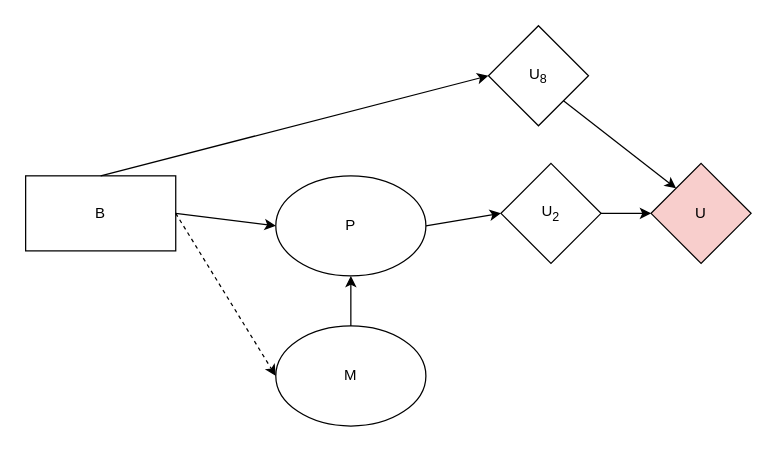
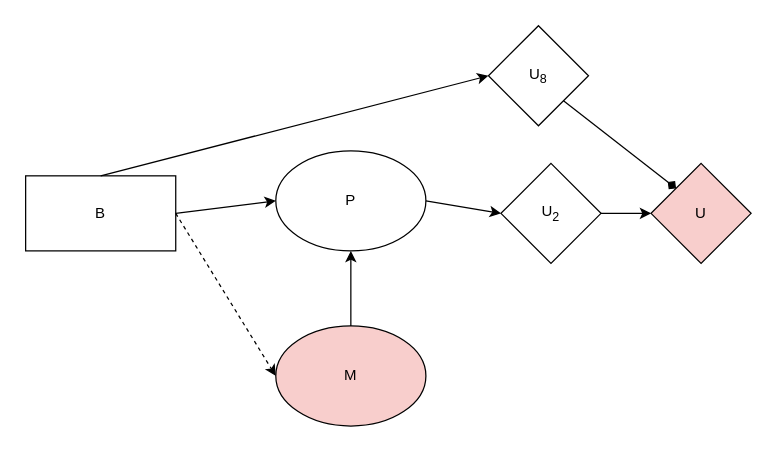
  <mxCell id="0" />
  <mxCell id="1" parent="0" />
  <mxCell id="2" value="B" style="rounded=0;whiteSpace=wrap;html=1;" vertex="1" parent="1"><mxGeometry x="20" y="140" width="120" height="60" as="geometry" /></mxCell>
- <mxCell id="3" value="P" style="ellipse;whiteSpace=wrap;html=1;" vertex="1" parent="1"><mxGeometry x="220" y="140" width="120" height="80" as="geometry" /></mxCell>
- <mxCell id="4" value="M" style="ellipse;whiteSpace=wrap;html=1;" vertex="1" parent="1"><mxGeometry x="220" y="260" width="120" height="80" as="geometry" /></mxCell>
+ <mxCell id="3" value="P" style="ellipse;whiteSpace=wrap;html=1;" vertex="1" parent="1"><mxGeometry x="220" y="120" width="120" height="80" as="geometry" /></mxCell>
+ <mxCell id="4" value="M" style="ellipse;whiteSpace=wrap;html=1;fillColor=#f8cecc;" vertex="1" parent="1"><mxGeometry x="220" y="260" width="120" height="80" as="geometry" /></mxCell>
  <mxCell id="5" value="U" style="rhombus;whiteSpace=wrap;html=1;fillColor=#f8cecc;" vertex="1" parent="1"><mxGeometry x="520" y="130" width="80" height="80" as="geometry" /></mxCell>
  <mxCell id="6" value="U&lt;sub&gt;8&lt;/sub&gt;" style="rhombus;whiteSpace=wrap;html=1;" vertex="1" parent="1"><mxGeometry x="390" y="20" width="80" height="80" as="geometry" /></mxCell>
  <mxCell id="7" value="U&lt;sub&gt;2&lt;/sub&gt;" style="rhombus;whiteSpace=wrap;html=1;" vertex="1" parent="1"><mxGeometry x="400" y="130" width="80" height="80" as="geometry" /></mxCell>
  <mxCell id="8" value="" style="endArrow=classic;html=1;exitX=0.5;exitY=0;exitDx=0;exitDy=0;entryX=0.5;entryY=1;entryDx=0;entryDy=0;" edge="1" parent="1" source="4" target="3"><mxGeometry width="50" height="50" relative="1" as="geometry"><mxPoint x="170" y="420" as="sourcePoint" /><mxPoint x="220" y="370" as="targetPoint" /></mxGeometry></mxCell>
  <mxCell id="9" value="" style="endArrow=classic;html=1;exitX=0.5;exitY=0;exitDx=0;exitDy=0;entryX=0;entryY=0.5;entryDx=0;entryDy=0;" edge="1" parent="1" source="2" target="6"><mxGeometry width="50" height="50" relative="1" as="geometry"><mxPoint x="100" y="370" as="sourcePoint" /><mxPoint x="150" y="320" as="targetPoint" /></mxGeometry></mxCell>
- <mxCell id="10" value="" style="endArrow=classic;html=1;exitX=1;exitY=1;exitDx=0;exitDy=0;entryX=0;entryY=0;entryDx=0;entryDy=0;" edge="1" parent="1" source="6" target="5"><mxGeometry width="50" height="50" relative="1" as="geometry"><mxPoint x="110" y="380" as="sourcePoint" /><mxPoint x="160" y="330" as="targetPoint" /></mxGeometry></mxCell>
+ <mxCell id="10" value="" style="endArrow=diamond;html=1;exitX=1;exitY=1;exitDx=0;exitDy=0;entryX=0;entryY=0;entryDx=0;entryDy=0;" edge="1" parent="1" source="6" target="5"><mxGeometry width="50" height="50" relative="1" as="geometry"><mxPoint x="110" y="380" as="sourcePoint" /><mxPoint x="160" y="330" as="targetPoint" /></mxGeometry></mxCell>
  <mxCell id="11" value="" style="endArrow=classic;html=1;exitX=1;exitY=0.5;exitDx=0;exitDy=0;entryX=0;entryY=0.5;entryDx=0;entryDy=0;" edge="1" parent="1" source="7" target="5"><mxGeometry width="50" height="50" relative="1" as="geometry"><mxPoint x="120" y="390" as="sourcePoint" /><mxPoint x="170" y="340" as="targetPoint" /></mxGeometry></mxCell>
  <mxCell id="12" value="" style="endArrow=classic;html=1;exitX=1;exitY=0.5;exitDx=0;exitDy=0;entryX=0;entryY=0.5;entryDx=0;entryDy=0;" edge="1" parent="1" source="3" target="7"><mxGeometry width="50" height="50" relative="1" as="geometry"><mxPoint x="130" y="400" as="sourcePoint" /><mxPoint x="180" y="350" as="targetPoint" /></mxGeometry></mxCell>
  <mxCell id="13" value="" style="endArrow=classic;html=1;exitX=1;exitY=0.5;exitDx=0;exitDy=0;entryX=0;entryY=0.5;entryDx=0;entryDy=0;" edge="1" parent="1" source="2" target="3"><mxGeometry width="50" height="50" relative="1" as="geometry"><mxPoint x="179" y="255" as="sourcePoint" /><mxPoint x="229" y="205" as="targetPoint" /></mxGeometry></mxCell>
  <mxCell id="14" value="" style="endArrow=classic;html=1;exitX=1;exitY=0.5;exitDx=0;exitDy=0;entryX=0;entryY=0.5;entryDx=0;entryDy=0;dashed=1;" edge="1" parent="1" source="2" target="4"><mxGeometry width="50" height="50" relative="1" as="geometry"><mxPoint x="150" y="420" as="sourcePoint" /><mxPoint x="200" y="370" as="targetPoint" /></mxGeometry></mxCell>
